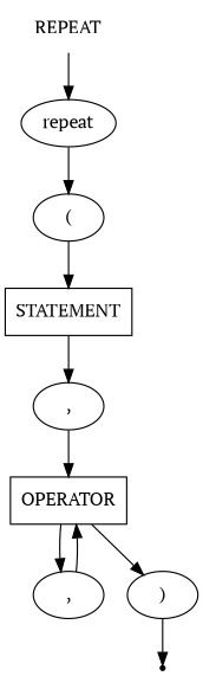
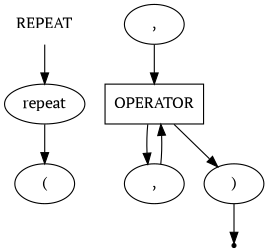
  digraph {
    fontname="PT Serif"
    node [shape=oval fontname="PT Serif"]
    edge [fontname="PT Serif"]
    n1 [label=REPEAT shape=plaintext]
    n2 [label=repeat]
    n3 [label="("]
-   n4 [label=STATEMENT shape=box]
    n5 [label=","]
    n6 [label=OPERATOR shape=box]
    n7 [label=","]
    n8 [label=")"]
    end [shape=point]
    n1 -> n2
    n2 -> n3
-   n3 -> n4
-   n4 -> n5
    n5 -> n6
    n6 -> n7
    n6 -> n8
    n7 -> n6
    n8 -> end
  }
